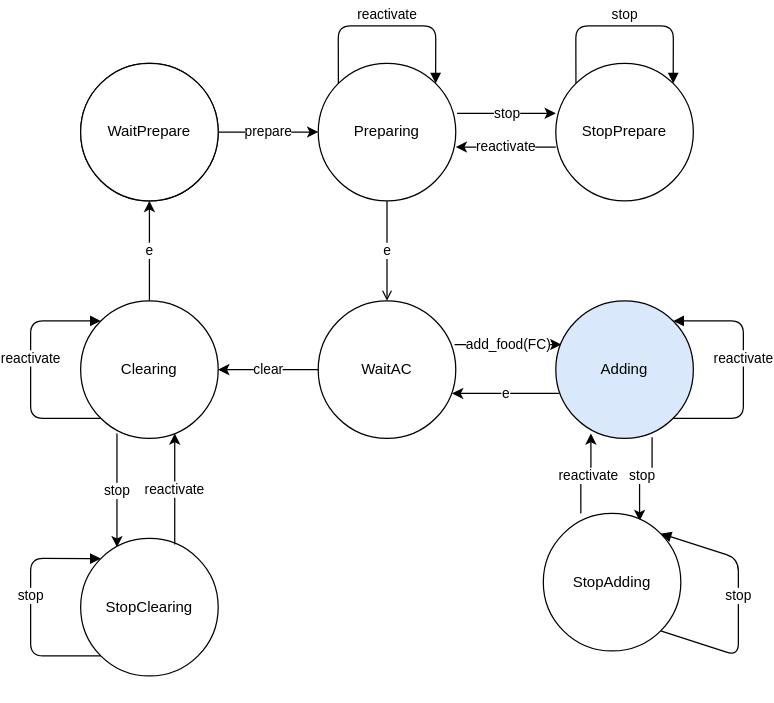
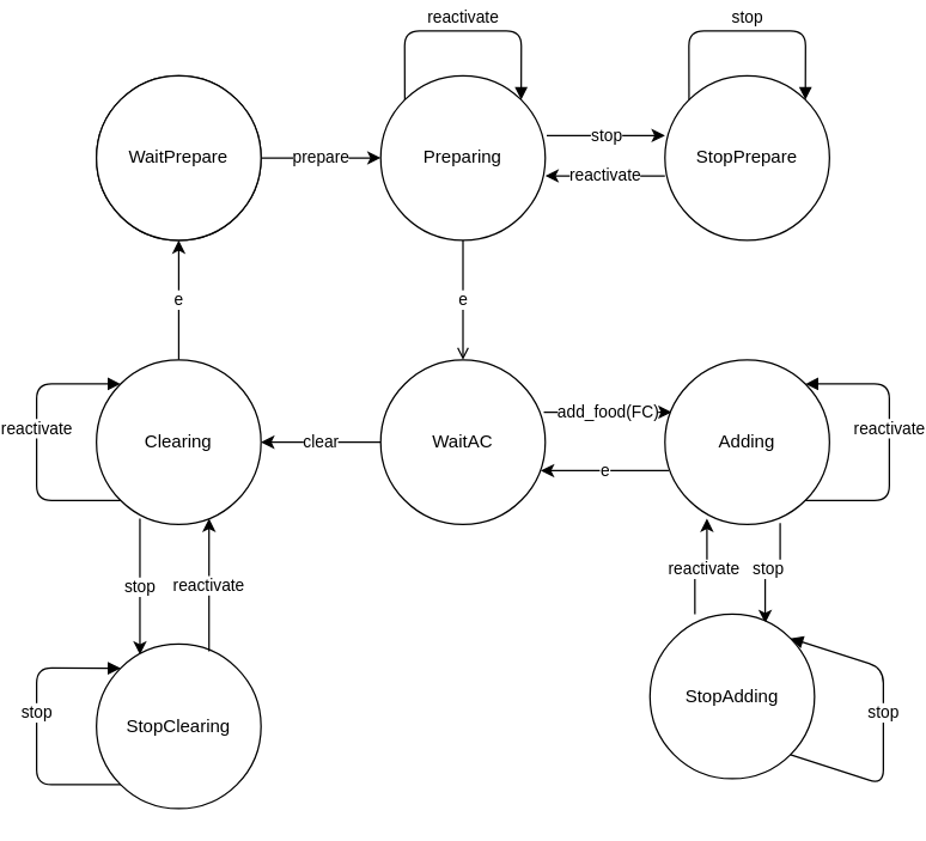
  <mxCell id="0" />
  <mxCell id="1" parent="0" />
  <mxCell id="2" value="Calibrazione" style="ellipse;whiteSpace=wrap;html=1;" vertex="1" parent="1"><mxGeometry x="60" y="50" width="110" height="110" as="geometry" /></mxCell>
  <mxCell id="3" value="prepare" style="edgeStyle=orthogonalEdgeStyle;rounded=0;orthogonalLoop=1;jettySize=auto;html=1;" parent="1" source="4" target="7" edge="1"><mxGeometry relative="1" as="geometry" /></mxCell>
  <mxCell id="4" value="WaitPrepare" style="ellipse;whiteSpace=wrap;html=1;" parent="1" vertex="1"><mxGeometry x="60" y="50" width="110" height="110" as="geometry" /></mxCell>
  <mxCell id="5" value="stop" style="edgeStyle=orthogonalEdgeStyle;rounded=0;orthogonalLoop=1;jettySize=auto;html=1;entryX=0;entryY=0.364;entryDx=0;entryDy=0;entryPerimeter=0;exitX=1.009;exitY=0.364;exitDx=0;exitDy=0;exitPerimeter=0;" parent="1" source="7" target="18" edge="1"><mxGeometry relative="1" as="geometry" /></mxCell>
  <mxCell id="6" value="e" style="edgeStyle=orthogonalEdgeStyle;rounded=0;orthogonalLoop=1;jettySize=auto;html=1;endArrow=open;" parent="1" source="7" target="10" edge="1"><mxGeometry relative="1" as="geometry" /></mxCell>
  <mxCell id="7" value="Preparing" style="ellipse;whiteSpace=wrap;html=1;" parent="1" vertex="1"><mxGeometry x="250" y="50" width="110" height="110" as="geometry" /></mxCell>
  <mxCell id="8" value="clear" style="edgeStyle=orthogonalEdgeStyle;rounded=0;orthogonalLoop=1;jettySize=auto;html=1;" parent="1" source="10" target="16" edge="1"><mxGeometry relative="1" as="geometry" /></mxCell>
  <mxCell id="9" value="add_food(FC)" style="edgeStyle=orthogonalEdgeStyle;rounded=0;orthogonalLoop=1;jettySize=auto;html=1;exitX=0.991;exitY=0.318;exitDx=0;exitDy=0;exitPerimeter=0;entryX=0.04;entryY=0.318;entryDx=0;entryDy=0;entryPerimeter=0;" parent="1" source="10" target="12" edge="1"><mxGeometry relative="1" as="geometry" /></mxCell>
  <mxCell id="10" value="WaitAC" style="ellipse;whiteSpace=wrap;html=1;" parent="1" vertex="1"><mxGeometry x="250" y="240" width="110" height="110" as="geometry" /></mxCell>
  <mxCell id="11" value="stop" style="edgeStyle=orthogonalEdgeStyle;rounded=0;orthogonalLoop=1;jettySize=auto;html=1;exitX=0.7;exitY=0.991;exitDx=0;exitDy=0;exitPerimeter=0;entryX=0.7;entryY=0.055;entryDx=0;entryDy=0;entryPerimeter=0;" parent="1" source="12" target="13" edge="1"><mxGeometry relative="1" as="geometry" /></mxCell>
- <mxCell id="12" value="Adding" style="ellipse;whiteSpace=wrap;html=1;fillColor=#dae8fc;" parent="1" vertex="1"><mxGeometry x="440" y="240" width="110" height="110" as="geometry" /></mxCell>
+ <mxCell id="12" value="Adding" style="ellipse;whiteSpace=wrap;html=1;" parent="1" vertex="1"><mxGeometry x="440" y="240" width="110" height="110" as="geometry" /></mxCell>
  <mxCell id="13" value="StopAdding" style="ellipse;whiteSpace=wrap;html=1;" parent="1" vertex="1"><mxGeometry x="430" y="410" width="110" height="110" as="geometry" /></mxCell>
  <mxCell id="14" value="stop" style="edgeStyle=orthogonalEdgeStyle;rounded=0;orthogonalLoop=1;jettySize=auto;html=1;entryX=0.264;entryY=0.064;entryDx=0;entryDy=0;entryPerimeter=0;exitX=0.264;exitY=0.964;exitDx=0;exitDy=0;exitPerimeter=0;" parent="1" source="16" target="17" edge="1"><mxGeometry relative="1" as="geometry" /></mxCell>
  <mxCell id="15" value="e" style="edgeStyle=orthogonalEdgeStyle;rounded=0;orthogonalLoop=1;jettySize=auto;html=1;" parent="1" source="16" target="4" edge="1"><mxGeometry relative="1" as="geometry" /></mxCell>
  <mxCell id="16" value="Clearing" style="ellipse;whiteSpace=wrap;html=1;" parent="1" vertex="1"><mxGeometry x="60" y="240" width="110" height="110" as="geometry" /></mxCell>
  <mxCell id="17" value="StopClearing" style="ellipse;whiteSpace=wrap;html=1;" parent="1" vertex="1"><mxGeometry x="60" y="430" width="110" height="110" as="geometry" /></mxCell>
  <mxCell id="18" value="StopPrepare" style="ellipse;whiteSpace=wrap;html=1;" parent="1" vertex="1"><mxGeometry x="440" y="50" width="110" height="110" as="geometry" /></mxCell>
  <mxCell id="19" value="reactivate" style="edgeStyle=orthogonalEdgeStyle;rounded=0;orthogonalLoop=1;jettySize=auto;html=1;exitX=0;exitY=0.609;exitDx=0;exitDy=0;exitPerimeter=0;entryX=1;entryY=0.609;entryDx=0;entryDy=0;entryPerimeter=0;" parent="1" source="18" target="7" edge="1"><mxGeometry relative="1" as="geometry"><mxPoint x="371" y="100" as="sourcePoint" /><mxPoint x="380" y="150" as="targetPoint" /></mxGeometry></mxCell>
  <mxCell id="20" value="reactivate" style="edgeStyle=orthogonalEdgeStyle;rounded=0;orthogonalLoop=1;jettySize=auto;html=1;entryX=0.684;entryY=0.964;entryDx=0;entryDy=0;entryPerimeter=0;exitX=0.684;exitY=0.044;exitDx=0;exitDy=0;exitPerimeter=0;" parent="1" source="17" target="16" edge="1"><mxGeometry relative="1" as="geometry"><mxPoint x="210" y="390" as="sourcePoint" /><mxPoint x="99" y="447" as="targetPoint" /></mxGeometry></mxCell>
  <mxCell id="21" value="reactivate" style="edgeStyle=orthogonalEdgeStyle;rounded=0;orthogonalLoop=1;jettySize=auto;html=1;exitX=0.273;exitY=0;exitDx=0;exitDy=0;exitPerimeter=0;entryX=0.255;entryY=0.964;entryDx=0;entryDy=0;entryPerimeter=0;" parent="1" source="13" target="12" edge="1"><mxGeometry relative="1" as="geometry"><mxPoint x="532" y="353" as="sourcePoint" /><mxPoint x="532" y="448" as="targetPoint" /></mxGeometry></mxCell>
  <mxCell id="22" value="reactivate" style="html=1;verticalAlign=bottom;endArrow=block;exitX=0;exitY=0;exitDx=0;exitDy=0;entryX=1;entryY=0;entryDx=0;entryDy=0;" parent="1" source="7" target="7" edge="1"><mxGeometry width="80" relative="1" as="geometry"><mxPoint x="250" y="190" as="sourcePoint" /><mxPoint x="330" y="190" as="targetPoint" /><Array as="points"><mxPoint x="266" y="20" /><mxPoint x="344" y="20" /></Array></mxGeometry></mxCell>
  <mxCell id="23" value="stop" style="html=1;verticalAlign=bottom;endArrow=block;exitX=0;exitY=0;exitDx=0;exitDy=0;entryX=1;entryY=0;entryDx=0;entryDy=0;" parent="1" edge="1"><mxGeometry width="80" relative="1" as="geometry"><mxPoint x="456.109" y="66.109" as="sourcePoint" /><mxPoint x="533.891" y="66.109" as="targetPoint" /><Array as="points"><mxPoint x="456" y="20" /><mxPoint x="534" y="20" /></Array></mxGeometry></mxCell>
  <mxCell id="24" value="reactivate" style="html=1;verticalAlign=bottom;endArrow=block;exitX=0;exitY=1;exitDx=0;exitDy=0;entryX=0;entryY=0;entryDx=0;entryDy=0;" parent="1" source="16" target="16" edge="1"><mxGeometry width="80" relative="1" as="geometry"><mxPoint x="-29.891" y="318.109" as="sourcePoint" /><mxPoint x="47.891" y="318.109" as="targetPoint" /><Array as="points"><mxPoint x="20" y="334" /><mxPoint x="20" y="256" /></Array></mxGeometry></mxCell>
  <mxCell id="25" value="stop" style="html=1;verticalAlign=bottom;endArrow=block;exitX=0;exitY=1;exitDx=0;exitDy=0;entryX=0;entryY=0;entryDx=0;entryDy=0;" parent="1" edge="1"><mxGeometry width="80" relative="1" as="geometry"><mxPoint x="76.109" y="523.891" as="sourcePoint" /><mxPoint x="76.109" y="446.109" as="targetPoint" /><Array as="points"><mxPoint x="20" y="524" /><mxPoint x="20" y="446" /></Array></mxGeometry></mxCell>
  <mxCell id="26" value="reactivate" style="html=1;verticalAlign=bottom;endArrow=block;exitX=1;exitY=1;exitDx=0;exitDy=0;entryX=1;entryY=0;entryDx=0;entryDy=0;" parent="1" source="12" target="12" edge="1"><mxGeometry width="80" relative="1" as="geometry"><mxPoint x="578.109" y="327.891" as="sourcePoint" /><mxPoint x="520" y="190" as="targetPoint" /><Array as="points"><mxPoint x="590" y="334" /><mxPoint x="590" y="256" /></Array></mxGeometry></mxCell>
  <mxCell id="27" value="stop" style="html=1;verticalAlign=bottom;endArrow=block;exitX=1;exitY=1;exitDx=0;exitDy=0;entryX=1;entryY=0;entryDx=0;entryDy=0;" parent="1" source="13" target="13" edge="1"><mxGeometry width="80" relative="1" as="geometry"><mxPoint x="529.891" y="523.891" as="sourcePoint" /><mxPoint x="540" y="446" as="targetPoint" /><Array as="points"><mxPoint x="586" y="524" /><mxPoint x="586" y="446" /></Array></mxGeometry></mxCell>
  <mxCell id="28" value="e" style="edgeStyle=orthogonalEdgeStyle;rounded=0;orthogonalLoop=1;jettySize=auto;html=1;exitX=0.023;exitY=0.673;exitDx=0;exitDy=0;exitPerimeter=0;entryX=0.973;entryY=0.673;entryDx=0;entryDy=0;entryPerimeter=0;" parent="1" source="12" target="10" edge="1"><mxGeometry relative="1" as="geometry"><mxPoint x="373" y="287" as="sourcePoint" /><mxPoint x="452" y="288" as="targetPoint" /></mxGeometry></mxCell>
